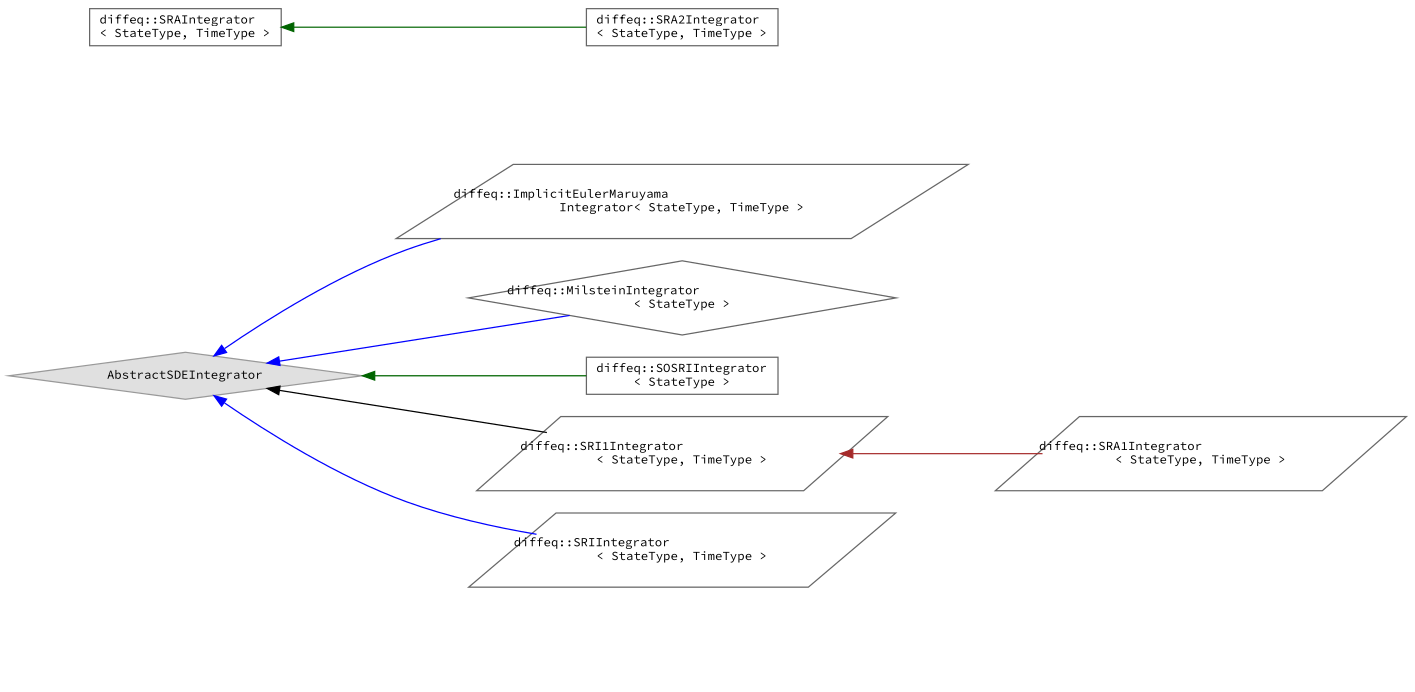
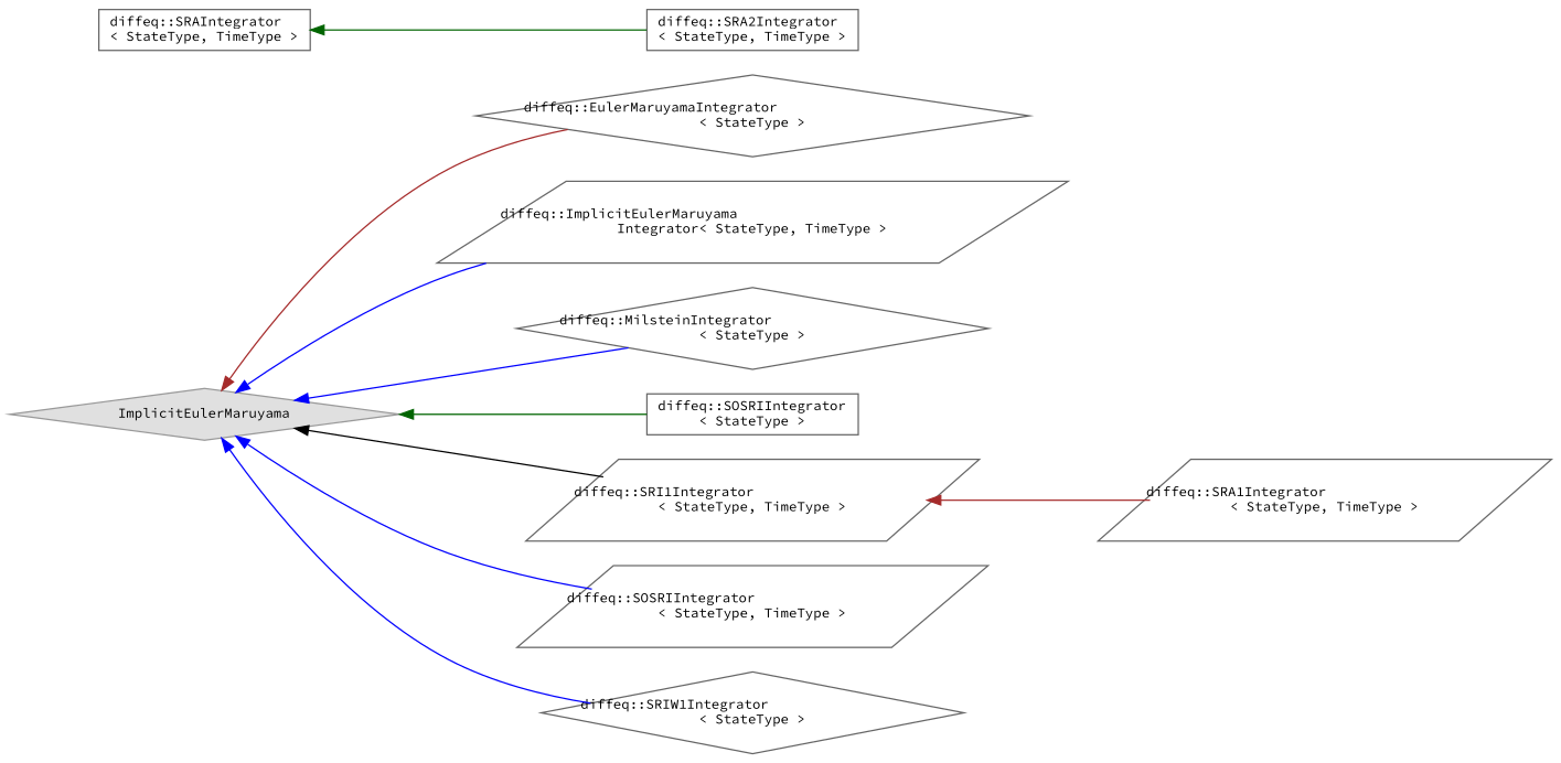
  digraph {
    fontname="Source Code Pro"
    rankdir=LR
    node [color=grey40 fillcolor=white fontname="Source Code Pro" fontsize=10 shape=diamond style=filled]
    edge [color=blue dir=back fontname="Source Code Pro" fontsize=10 labelfontname=Helvetica labelfontsize=10 style=solid]
-   n1 [color=grey60 fillcolor="#E0E0E0" height=0.2 label=AbstractSDEIntegrator width=0.4]
+   n1 [color=grey60 fillcolor="#E0E0E0" height=0.2 label=ImplicitEulerMaruyama width=0.4]
+   n2 [height=0.2 label="diffeq::EulerMaruyamaIntegrator\l\< StateType \>" width=0.4]
    n3 [height=0.2 label="diffeq::ImplicitEulerMaruyama\lIntegrator\< StateType, TimeType \>" shape=parallelogram width=0.4]
    n4 [height=0.2 label="diffeq::MilsteinIntegrator\l\< StateType \>" width=0.4]
    n5 [height=0.2 label="diffeq::SOSRIIntegrator\l\< StateType \>" shape=box width=0.4]
    n6 [height=0.2 label="diffeq::SRI1Integrator\l\< StateType, TimeType \>" shape=parallelogram width=0.4]
-   n7 [height=0.2 label="diffeq::SRIIntegrator\l\< StateType, TimeType \>" shape=parallelogram width=0.4]
+   n7 [height=0.2 label="diffeq::SOSRIIntegrator\l\< StateType, TimeType \>" shape=parallelogram width=0.4]
+   n8 [height=0.2 label="diffeq::SRIW1Integrator\l\< StateType \>" width=0.4]
    n9 [height=0.2 label="diffeq::SRAIntegrator\l\< StateType, TimeType \>" shape=box width=0.4]
    n10 [height=0.2 label="diffeq::SRA2Integrator\l\< StateType, TimeType \>" shape=box width=0.4]
    n11 [height=0.2 label="diffeq::SRA1Integrator\l\< StateType, TimeType \>" shape=parallelogram width=0.4]
+   n1 -> n2 [color=brown]
    n1 -> n3
    n1 -> n4
    n1 -> n5 [color=darkgreen]
    n1 -> n6 [color=black]
    n1 -> n7
+   n1 -> n8
    n6 -> n11 [color=brown]
    n9 -> n10 [color=darkgreen]
  }
